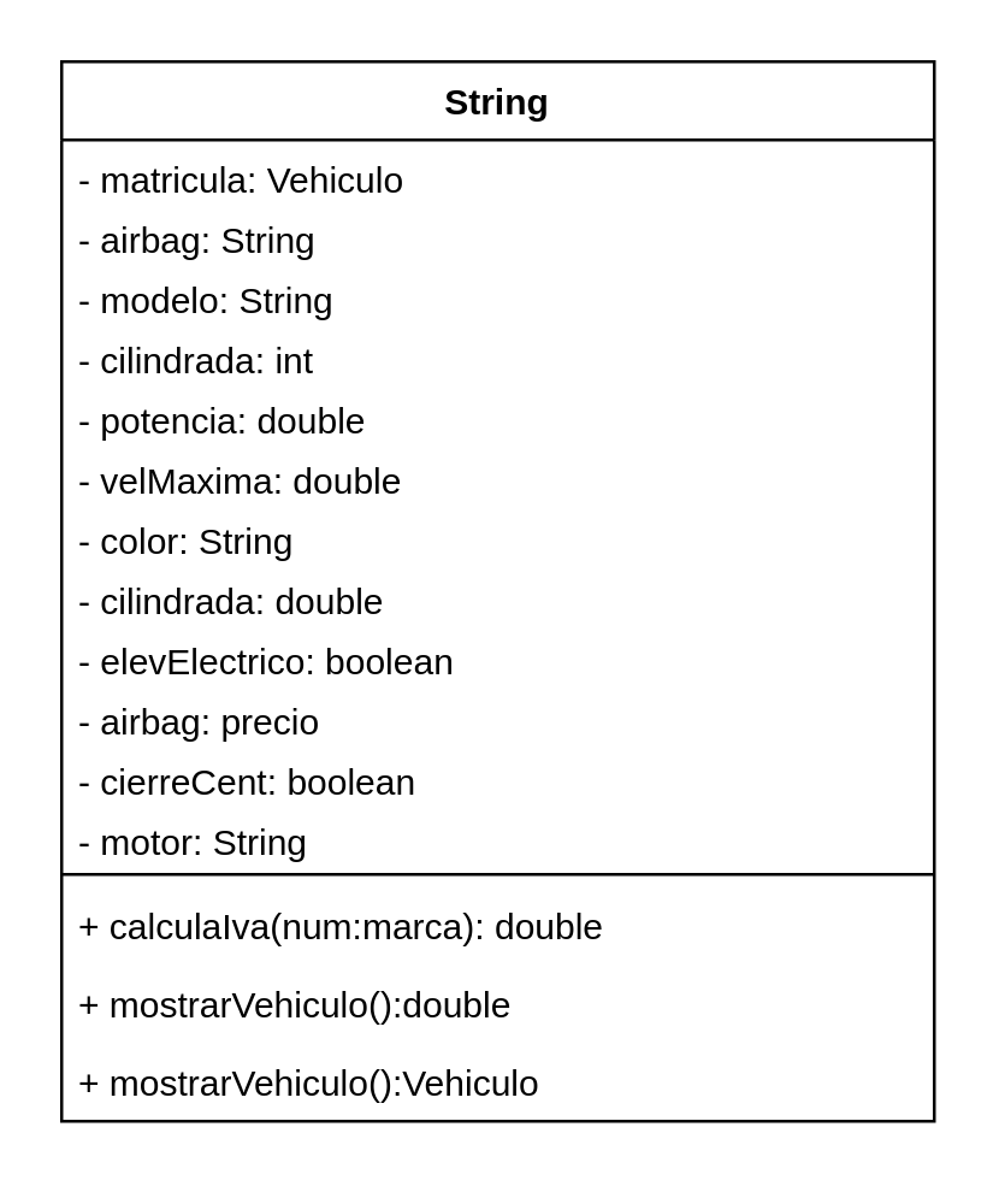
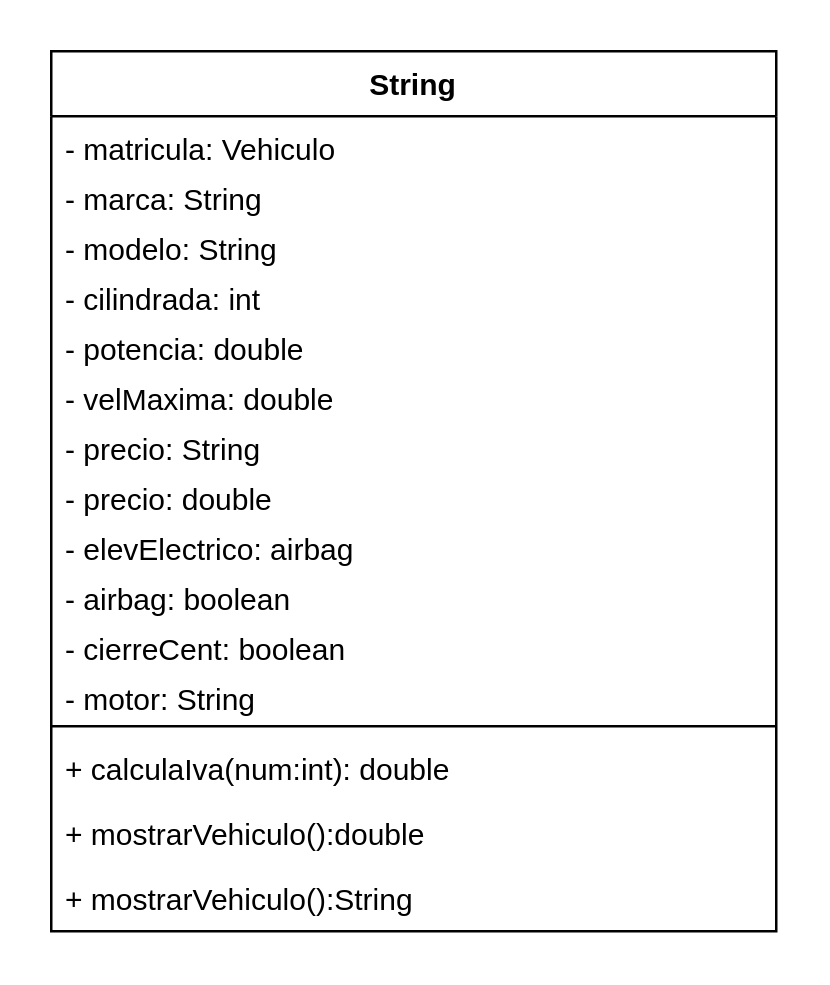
  <mxCell id="0" />
  <mxCell id="1" parent="0" />
  <mxCell id="2" value="String" style="swimlane;fontStyle=1;align=center;verticalAlign=top;childLayout=stackLayout;horizontal=1;startSize=26;horizontalStack=0;resizeParent=1;resizeParentMax=0;resizeLast=0;collapsible=1;marginBottom=0;whiteSpace=wrap;html=1;" parent="1" vertex="1"><mxGeometry x="20" y="20" width="290" height="352" as="geometry" /></mxCell>
  <mxCell id="3" value="- matricula: Vehiculo" style="text;strokeColor=none;fillColor=none;align=left;verticalAlign=top;spacingLeft=4;spacingRight=4;overflow=hidden;rotatable=0;points=[[0,0.5],[1,0.5]];portConstraint=eastwest;whiteSpace=wrap;html=1;" parent="2" vertex="1"><mxGeometry y="26" width="290" height="20" as="geometry" /></mxCell>
- <mxCell id="4" value="- airbag: String" style="text;strokeColor=none;fillColor=none;align=left;verticalAlign=top;spacingLeft=4;spacingRight=4;overflow=hidden;rotatable=0;points=[[0,0.5],[1,0.5]];portConstraint=eastwest;whiteSpace=wrap;html=1;" parent="2" vertex="1"><mxGeometry y="46" width="290" height="20" as="geometry" /></mxCell>
+ <mxCell id="4" value="- marca: String" style="text;strokeColor=none;fillColor=none;align=left;verticalAlign=top;spacingLeft=4;spacingRight=4;overflow=hidden;rotatable=0;points=[[0,0.5],[1,0.5]];portConstraint=eastwest;whiteSpace=wrap;html=1;" parent="2" vertex="1"><mxGeometry y="46" width="290" height="20" as="geometry" /></mxCell>
  <mxCell id="5" value="- modelo: String" style="text;strokeColor=none;fillColor=none;align=left;verticalAlign=top;spacingLeft=4;spacingRight=4;overflow=hidden;rotatable=0;points=[[0,0.5],[1,0.5]];portConstraint=eastwest;whiteSpace=wrap;html=1;" parent="2" vertex="1"><mxGeometry y="66" width="290" height="20" as="geometry" /></mxCell>
  <mxCell id="6" value="- cilindrada: int" style="text;strokeColor=none;fillColor=none;align=left;verticalAlign=top;spacingLeft=4;spacingRight=4;overflow=hidden;rotatable=0;points=[[0,0.5],[1,0.5]];portConstraint=eastwest;whiteSpace=wrap;html=1;" parent="2" vertex="1"><mxGeometry y="86" width="290" height="20" as="geometry" /></mxCell>
  <mxCell id="7" value="- potencia: double" style="text;strokeColor=none;fillColor=none;align=left;verticalAlign=top;spacingLeft=4;spacingRight=4;overflow=hidden;rotatable=0;points=[[0,0.5],[1,0.5]];portConstraint=eastwest;whiteSpace=wrap;html=1;" parent="2" vertex="1"><mxGeometry y="106" width="290" height="20" as="geometry" /></mxCell>
  <mxCell id="8" value="- velMaxima: double" style="text;strokeColor=none;fillColor=none;align=left;verticalAlign=top;spacingLeft=4;spacingRight=4;overflow=hidden;rotatable=0;points=[[0,0.5],[1,0.5]];portConstraint=eastwest;whiteSpace=wrap;html=1;" parent="2" vertex="1"><mxGeometry y="126" width="290" height="20" as="geometry" /></mxCell>
- <mxCell id="9" value="- color: String" style="text;strokeColor=none;fillColor=none;align=left;verticalAlign=top;spacingLeft=4;spacingRight=4;overflow=hidden;rotatable=0;points=[[0,0.5],[1,0.5]];portConstraint=eastwest;whiteSpace=wrap;html=1;" parent="2" vertex="1"><mxGeometry y="146" width="290" height="20" as="geometry" /></mxCell>
- <mxCell id="10" value="- cilindrada: double" style="text;strokeColor=none;fillColor=none;align=left;verticalAlign=top;spacingLeft=4;spacingRight=4;overflow=hidden;rotatable=0;points=[[0,0.5],[1,0.5]];portConstraint=eastwest;whiteSpace=wrap;html=1;" parent="2" vertex="1"><mxGeometry y="166" width="290" height="20" as="geometry" /></mxCell>
- <mxCell id="11" value="- elevElectrico: boolean" style="text;strokeColor=none;fillColor=none;align=left;verticalAlign=top;spacingLeft=4;spacingRight=4;overflow=hidden;rotatable=0;points=[[0,0.5],[1,0.5]];portConstraint=eastwest;whiteSpace=wrap;html=1;" parent="2" vertex="1"><mxGeometry y="186" width="290" height="20" as="geometry" /></mxCell>
- <mxCell id="12" value="- airbag: precio" style="text;strokeColor=none;fillColor=none;align=left;verticalAlign=top;spacingLeft=4;spacingRight=4;overflow=hidden;rotatable=0;points=[[0,0.5],[1,0.5]];portConstraint=eastwest;whiteSpace=wrap;html=1;" parent="2" vertex="1"><mxGeometry y="206" width="290" height="20" as="geometry" /></mxCell>
+ <mxCell id="9" value="- precio: String" style="text;strokeColor=none;fillColor=none;align=left;verticalAlign=top;spacingLeft=4;spacingRight=4;overflow=hidden;rotatable=0;points=[[0,0.5],[1,0.5]];portConstraint=eastwest;whiteSpace=wrap;html=1;" parent="2" vertex="1"><mxGeometry y="146" width="290" height="20" as="geometry" /></mxCell>
+ <mxCell id="10" value="- precio: double" style="text;strokeColor=none;fillColor=none;align=left;verticalAlign=top;spacingLeft=4;spacingRight=4;overflow=hidden;rotatable=0;points=[[0,0.5],[1,0.5]];portConstraint=eastwest;whiteSpace=wrap;html=1;" parent="2" vertex="1"><mxGeometry y="166" width="290" height="20" as="geometry" /></mxCell>
+ <mxCell id="11" value="- elevElectrico: airbag" style="text;strokeColor=none;fillColor=none;align=left;verticalAlign=top;spacingLeft=4;spacingRight=4;overflow=hidden;rotatable=0;points=[[0,0.5],[1,0.5]];portConstraint=eastwest;whiteSpace=wrap;html=1;" parent="2" vertex="1"><mxGeometry y="186" width="290" height="20" as="geometry" /></mxCell>
+ <mxCell id="12" value="- airbag: boolean" style="text;strokeColor=none;fillColor=none;align=left;verticalAlign=top;spacingLeft=4;spacingRight=4;overflow=hidden;rotatable=0;points=[[0,0.5],[1,0.5]];portConstraint=eastwest;whiteSpace=wrap;html=1;" parent="2" vertex="1"><mxGeometry y="206" width="290" height="20" as="geometry" /></mxCell>
  <mxCell id="13" value="- cierreCent: boolean" style="text;strokeColor=none;fillColor=none;align=left;verticalAlign=top;spacingLeft=4;spacingRight=4;overflow=hidden;rotatable=0;points=[[0,0.5],[1,0.5]];portConstraint=eastwest;whiteSpace=wrap;html=1;" parent="2" vertex="1"><mxGeometry y="226" width="290" height="20" as="geometry" /></mxCell>
  <mxCell id="14" value="- motor: String" style="text;strokeColor=none;fillColor=none;align=left;verticalAlign=top;spacingLeft=4;spacingRight=4;overflow=hidden;rotatable=0;points=[[0,0.5],[1,0.5]];portConstraint=eastwest;whiteSpace=wrap;html=1;" parent="2" vertex="1"><mxGeometry y="246" width="290" height="20" as="geometry" /></mxCell>
  <mxCell id="15" value="" style="line;strokeWidth=1;fillColor=none;align=left;verticalAlign=middle;spacingTop=-1;spacingLeft=3;spacingRight=3;rotatable=0;labelPosition=right;points=[];portConstraint=eastwest;strokeColor=inherit;" parent="2" vertex="1"><mxGeometry y="266" width="290" height="8" as="geometry" /></mxCell>
- <mxCell id="16" value="+ calculaIva(num:marca): double" style="text;strokeColor=none;fillColor=none;align=left;verticalAlign=top;spacingLeft=4;spacingRight=4;overflow=hidden;rotatable=0;points=[[0,0.5],[1,0.5]];portConstraint=eastwest;whiteSpace=wrap;html=1;" parent="2" vertex="1"><mxGeometry y="274" width="290" height="26" as="geometry" /></mxCell>
+ <mxCell id="16" value="+ calculaIva(num:int): double" style="text;strokeColor=none;fillColor=none;align=left;verticalAlign=top;spacingLeft=4;spacingRight=4;overflow=hidden;rotatable=0;points=[[0,0.5],[1,0.5]];portConstraint=eastwest;whiteSpace=wrap;html=1;" parent="2" vertex="1"><mxGeometry y="274" width="290" height="26" as="geometry" /></mxCell>
  <mxCell id="17" value="+ mostrarVehiculo():double" style="text;strokeColor=none;fillColor=none;align=left;verticalAlign=top;spacingLeft=4;spacingRight=4;overflow=hidden;rotatable=0;points=[[0,0.5],[1,0.5]];portConstraint=eastwest;whiteSpace=wrap;html=1;" parent="2" vertex="1"><mxGeometry y="300" width="290" height="26" as="geometry" /></mxCell>
- <mxCell id="18" value="+ mostrarVehiculo():Vehiculo" style="text;strokeColor=none;fillColor=none;align=left;verticalAlign=top;spacingLeft=4;spacingRight=4;overflow=hidden;rotatable=0;points=[[0,0.5],[1,0.5]];portConstraint=eastwest;whiteSpace=wrap;html=1;" parent="2" vertex="1"><mxGeometry y="326" width="290" height="26" as="geometry" /></mxCell>
+ <mxCell id="18" value="+ mostrarVehiculo():String" style="text;strokeColor=none;fillColor=none;align=left;verticalAlign=top;spacingLeft=4;spacingRight=4;overflow=hidden;rotatable=0;points=[[0,0.5],[1,0.5]];portConstraint=eastwest;whiteSpace=wrap;html=1;" parent="2" vertex="1"><mxGeometry y="326" width="290" height="26" as="geometry" /></mxCell>
